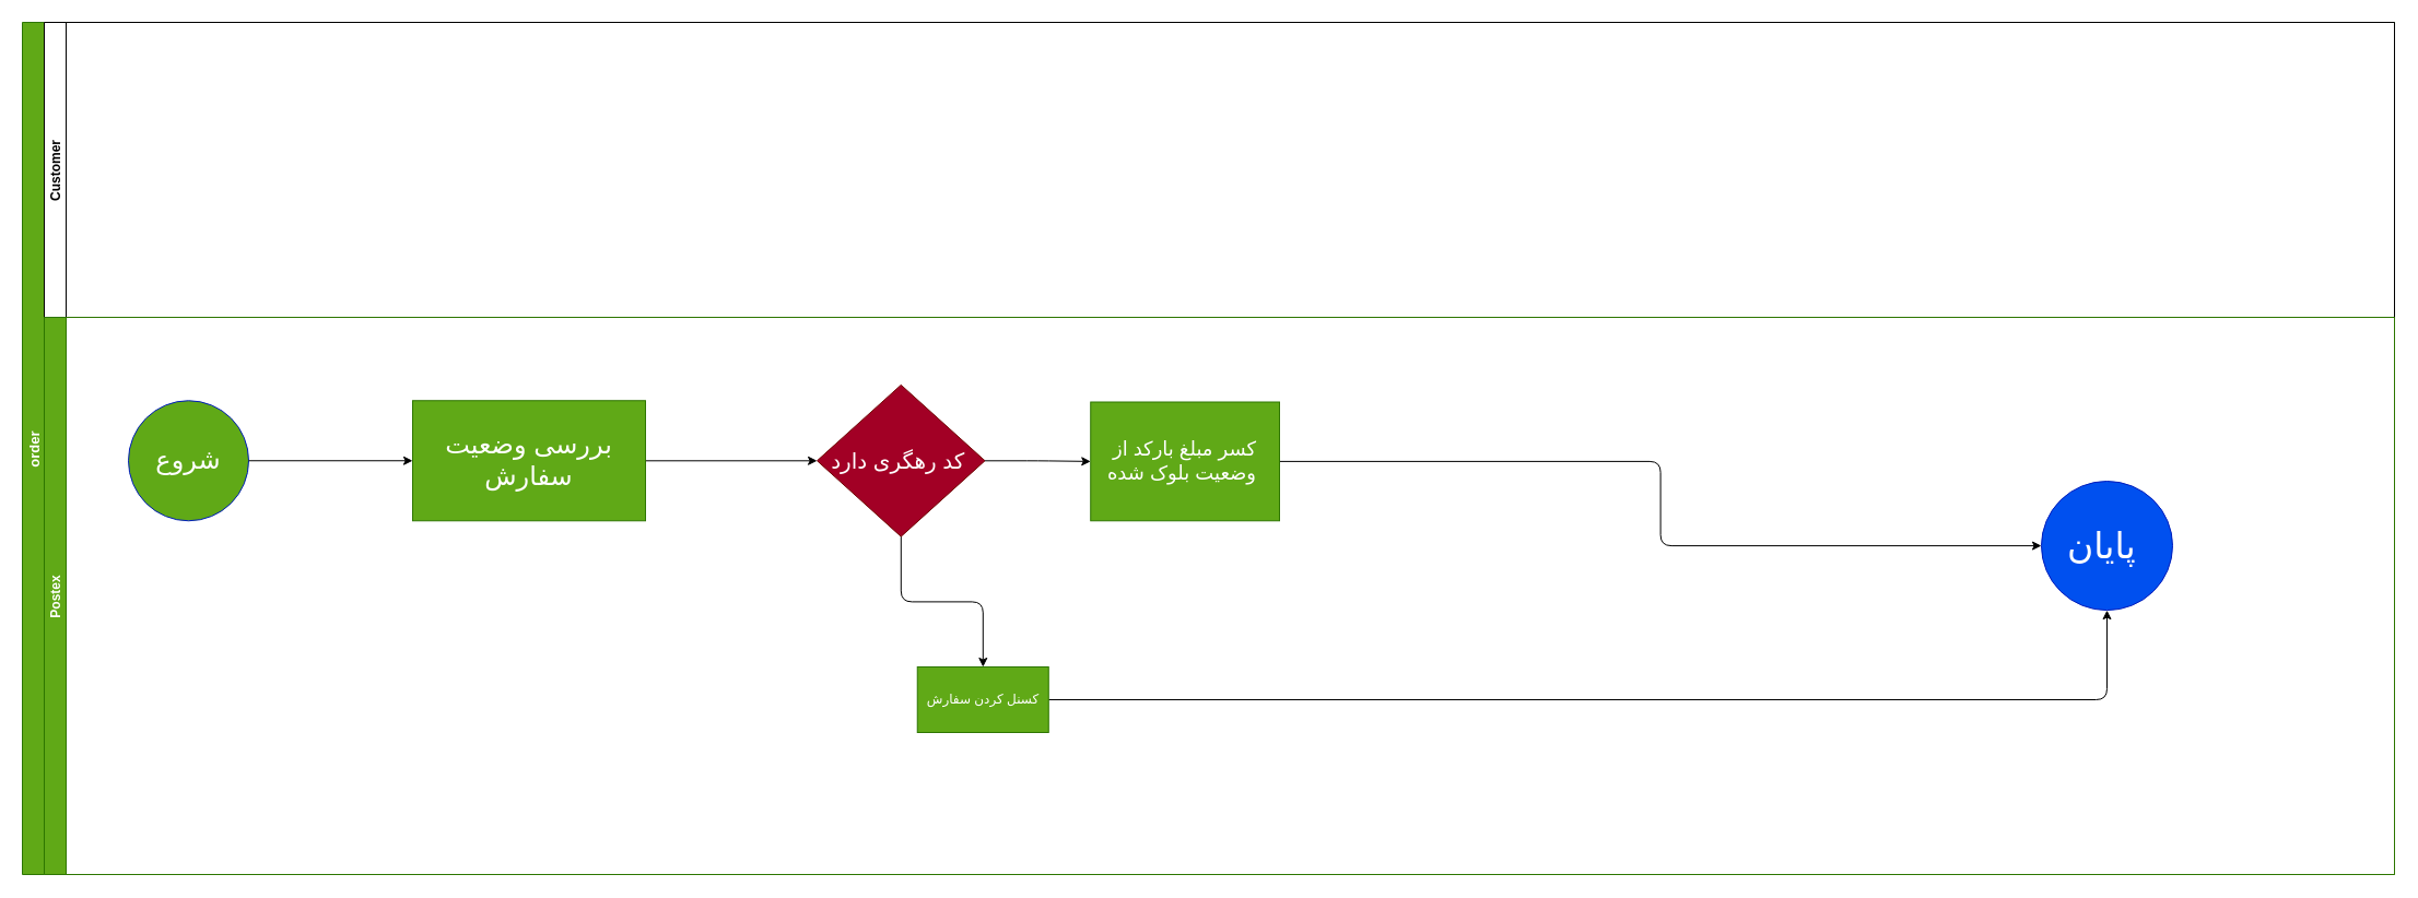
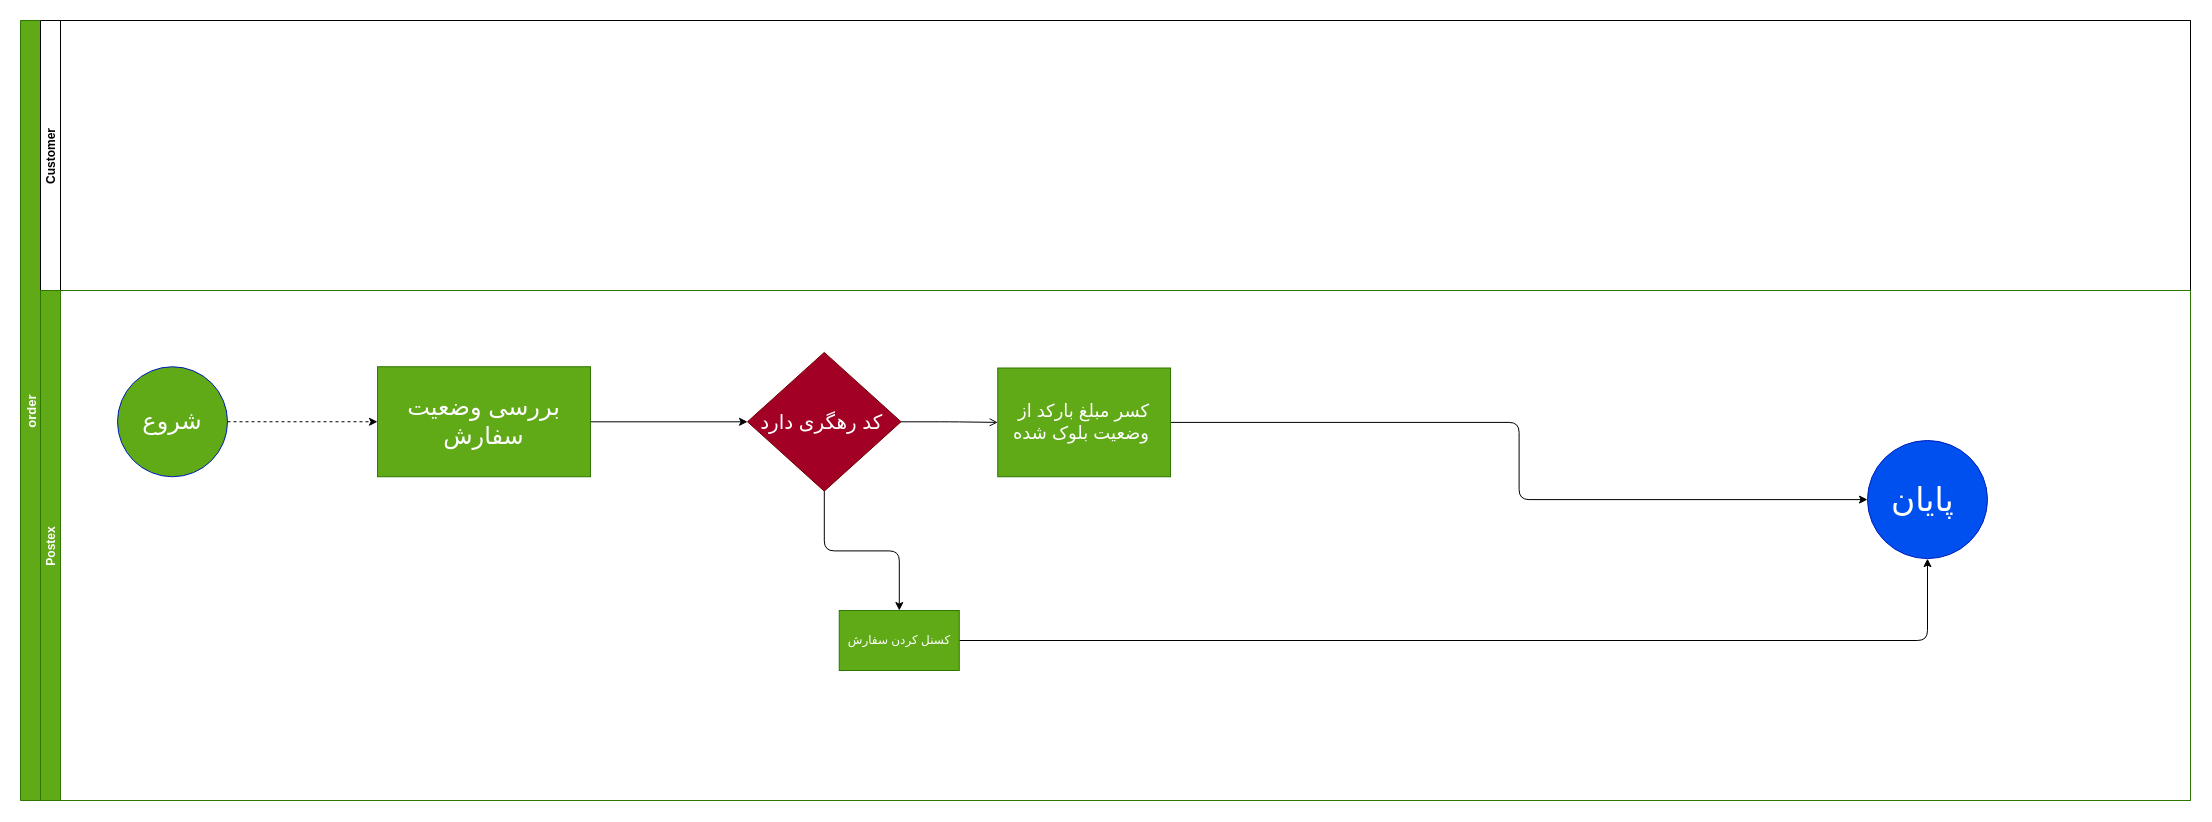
  <mxCell id="0" />
  <mxCell id="1" parent="0" />
  <mxCell id="2" value="order" style="swimlane;childLayout=stackLayout;resizeParent=1;resizeParentMax=0;horizontal=0;startSize=20;horizontalStack=0;fillColor=#60a917;strokeColor=#2D7600;fontColor=#ffffff;fontSize=13;" parent="1" vertex="1"><mxGeometry x="20" y="20" width="2170" height="780" as="geometry" /></mxCell>
  <mxCell id="3" value="Customer" style="swimlane;startSize=20;horizontal=0;" parent="2" vertex="1"><mxGeometry x="20" width="2150" height="270" as="geometry" /></mxCell>
  <mxCell id="4" value="Postex" style="swimlane;startSize=20;horizontal=0;fillColor=#60a917;strokeColor=#2D7600;fontColor=#ffffff;" parent="2" vertex="1"><mxGeometry x="20" y="270" width="2150" height="510" as="geometry" /></mxCell>
  <mxCell id="5" value="&lt;font style=&quot;font-size: 24px&quot;&gt;شروع&lt;/font&gt;" style="ellipse;whiteSpace=wrap;html=1;aspect=fixed;fillColor=#60a917;strokeColor=#001DBC;fontColor=#ffffff;" parent="4" vertex="1"><mxGeometry x="77" y="76.25" width="110" height="110" as="geometry" /></mxCell>
  <mxCell id="6" value="" style="edgeStyle=orthogonalEdgeStyle;html=1;" parent="4" source="7" target="11" edge="1"><mxGeometry relative="1" as="geometry" /></mxCell>
  <mxCell id="7" value="&lt;span style=&quot;font-size: 24px&quot;&gt;بررسی وضعیت سفارش&lt;/span&gt;" style="whiteSpace=wrap;html=1;fontColor=#ffffff;strokeColor=#2D7600;fillColor=#60a917;" parent="4" vertex="1"><mxGeometry x="337" y="76.25" width="213" height="110" as="geometry" /></mxCell>
- <mxCell id="8" value="" style="edgeStyle=none;html=1;" parent="4" source="5" target="7" edge="1"><mxGeometry relative="1" as="geometry" /></mxCell>
- <mxCell id="9" value="" style="edgeStyle=orthogonalEdgeStyle;html=1;" parent="4" source="11" target="13" edge="1"><mxGeometry relative="1" as="geometry" /></mxCell>
+ <mxCell id="8" value="" style="edgeStyle=none;html=1;dashed=1;" parent="4" source="5" target="7" edge="1"><mxGeometry relative="1" as="geometry" /></mxCell>
+ <mxCell id="9" value="" style="edgeStyle=orthogonalEdgeStyle;html=1;endArrow=open;" parent="4" source="11" target="13" edge="1"><mxGeometry relative="1" as="geometry" /></mxCell>
  <mxCell id="10" value="" style="edgeStyle=orthogonalEdgeStyle;html=1;" parent="4" source="11" target="16" edge="1"><mxGeometry relative="1" as="geometry" /></mxCell>
  <mxCell id="11" value="&lt;font style=&quot;font-size: 20px&quot;&gt;کد رهگری دارد&amp;nbsp;&lt;/font&gt;" style="rhombus;whiteSpace=wrap;html=1;fontColor=#ffffff;strokeColor=#6F0000;fillColor=#a20025;" parent="4" vertex="1"><mxGeometry x="707" y="61.88" width="153.5" height="138.75" as="geometry" /></mxCell>
  <mxCell id="12" value="" style="edgeStyle=orthogonalEdgeStyle;html=1;" parent="4" source="13" target="14" edge="1"><mxGeometry relative="1" as="geometry" /></mxCell>
  <mxCell id="13" value="&lt;font style=&quot;font-size: 18px&quot;&gt;کسر مبلغ بارکد از وضعیت بلوک شده&amp;nbsp;&lt;/font&gt;" style="whiteSpace=wrap;html=1;fontColor=#ffffff;strokeColor=#2D7600;fillColor=#60a917;" parent="4" vertex="1"><mxGeometry x="957.25" y="77.51" width="172.75" height="108.74" as="geometry" /></mxCell>
  <mxCell id="14" value="&lt;font style=&quot;font-size: 33px&quot;&gt;پایان&amp;nbsp;&lt;/font&gt;" style="ellipse;whiteSpace=wrap;html=1;fontColor=#ffffff;strokeColor=#001DBC;fillColor=#0050ef;" parent="4" vertex="1"><mxGeometry x="1827" y="150" width="120" height="118.12" as="geometry" /></mxCell>
  <mxCell id="15" style="edgeStyle=orthogonalEdgeStyle;html=1;exitX=1;exitY=0.5;exitDx=0;exitDy=0;" parent="4" source="16" target="14" edge="1"><mxGeometry relative="1" as="geometry" /></mxCell>
  <mxCell id="16" value="کسنل کردن سفارش" style="whiteSpace=wrap;html=1;fontColor=#ffffff;strokeColor=#2D7600;fillColor=#60a917;" parent="4" vertex="1"><mxGeometry x="798.75" y="320.005" width="120" height="60" as="geometry" /></mxCell>
